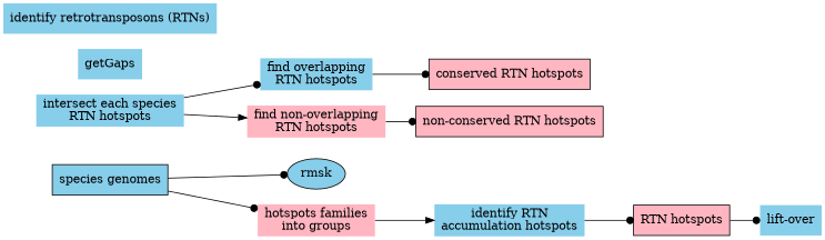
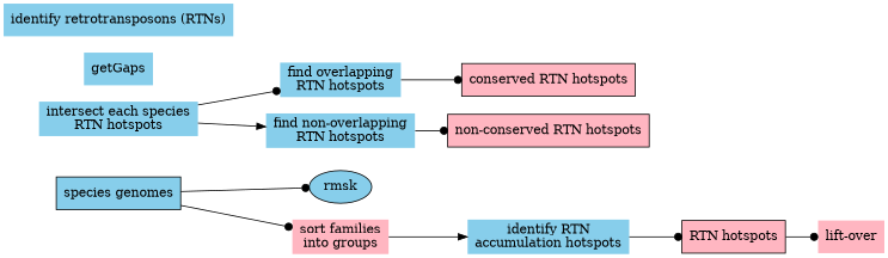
  digraph {
    rankdir=LR
    node [fillcolor=skyblue shape=none style=filled]
    edge [arrowhead=dot]
    n1 [label="species genomes" shape=box]
    rmsk [shape=""]
-   n3 [fillcolor=lightpink label="hotspots families\ninto groups"]
+   n3 [fillcolor=lightpink label="sort families\ninto groups"]
    n4 [fillcolor=lightpink label="RTN hotspots" shape=box]
-   n5 [label="lift-over"]
+   n5 [fillcolor=lightpink label="lift-over"]
    n6 [label="intersect each species\nRTN hotspots"]
    n7 [label="find overlapping\nRTN hotspots"]
-   n8 [fillcolor=lightpink label="find non-overlapping\nRTN hotspots"]
+   n8 [label="find non-overlapping\nRTN hotspots"]
    n9 [fillcolor=lightpink label="conserved RTN hotspots" shape=box]
    n10 [fillcolor=lightpink label="non-conserved RTN hotspots" shape=box]
    getGaps
    n12 [label="identify retrotransposons (RTNs)"]
    n13 [label="identify RTN\naccumulation hotspots"]
    n1 -> rmsk
    n1 -> n3
    n3 -> n13 [arrowhead=normal]
    n4 -> n5
    n6 -> n7
    n6 -> n8 [arrowhead=normal]
    n7 -> n9
    n8 -> n10
    n13 -> n4
  }
